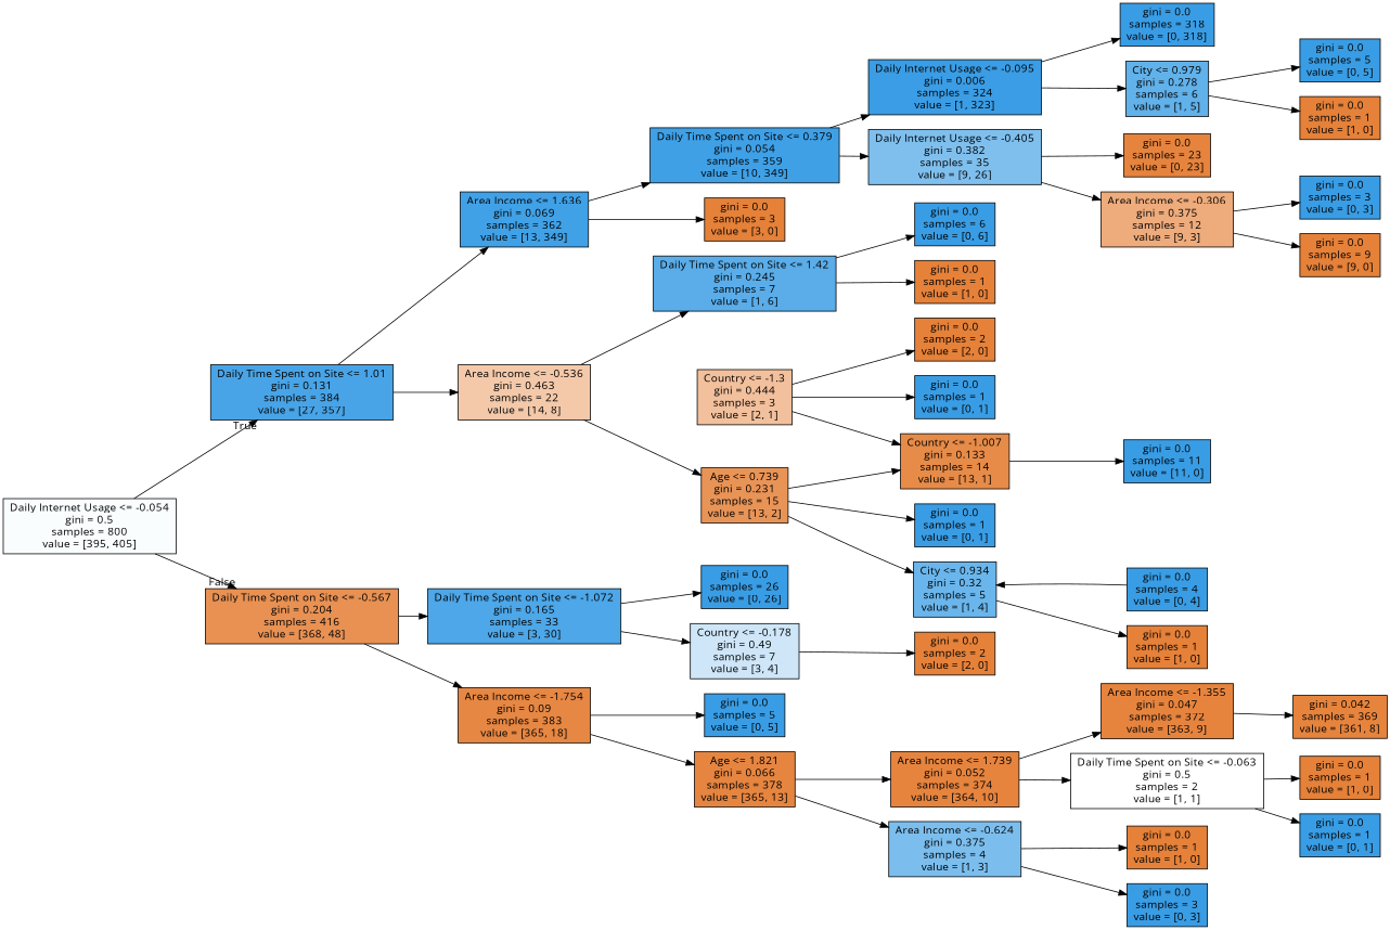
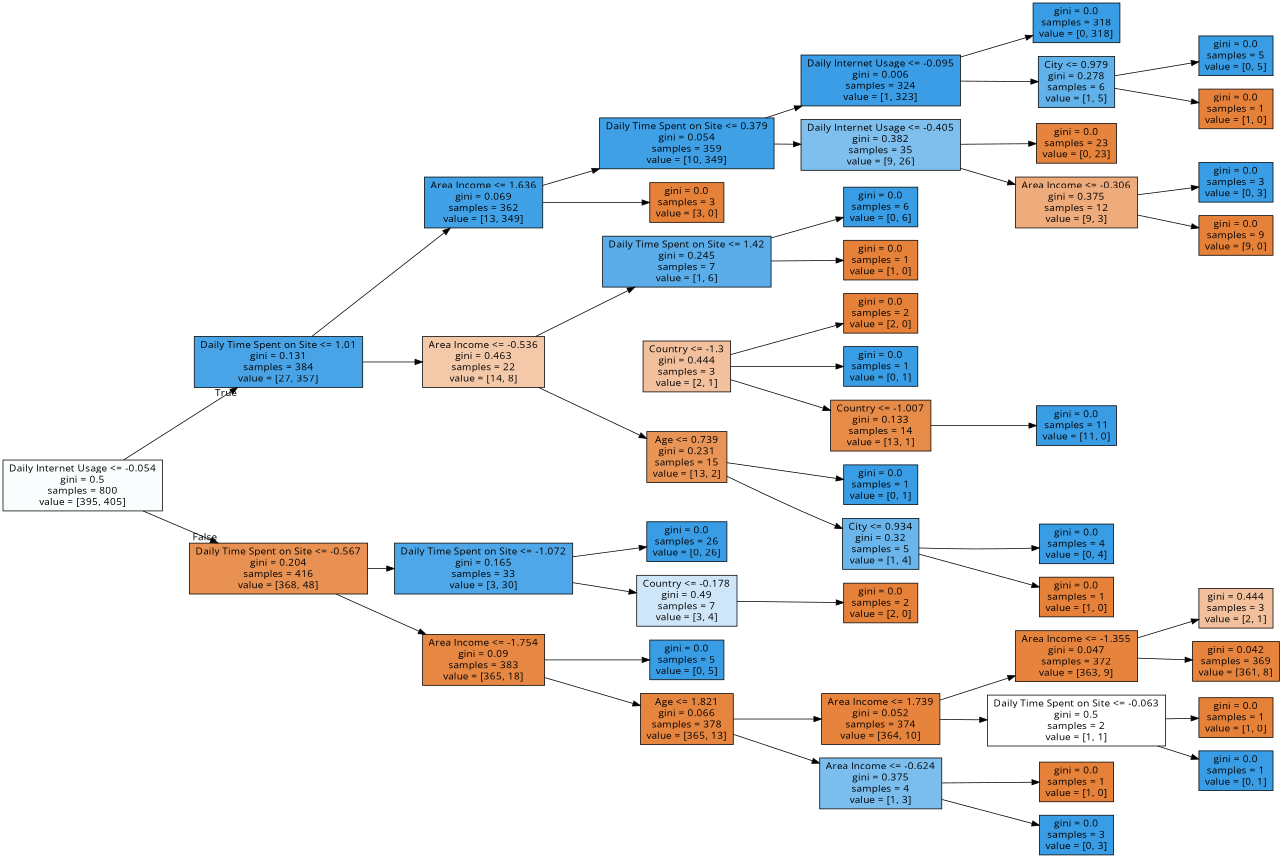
  digraph {
    fontname="Open Sans"
    rankdir=LR
    node [color=black fillcolor="#399de5" fontname="Open Sans" shape=box style=filled]
    edge [fontname="Open Sans"]
    n1 [fillcolor="#fafdfe" label="Daily Internet Usage <= -0.054\ngini = 0.5\nsamples = 800\nvalue = [395, 405]"]
    n2 [fillcolor="#48a4e7" label="Daily Time Spent on Site <= 1.01\ngini = 0.131\nsamples = 384\nvalue = [27, 357]"]
    n3 [fillcolor="#e89153" label="Daily Time Spent on Site <= -0.567\ngini = 0.204\nsamples = 416\nvalue = [368, 48]"]
    n4 [fillcolor="#40a1e6" label="Area Income <= 1.636\ngini = 0.069\nsamples = 362\nvalue = [13, 349]"]
    n5 [fillcolor="#f4c9aa" label="Area Income <= -0.536\ngini = 0.463\nsamples = 22\nvalue = [14, 8]"]
    n6 [fillcolor="#4da7e8" label="Daily Time Spent on Site <= -1.072\ngini = 0.165\nsamples = 33\nvalue = [3, 30]"]
    n7 [fillcolor="#e68743" label="Area Income <= -1.754\ngini = 0.09\nsamples = 383\nvalue = [365, 18]"]
    n8 [fillcolor="#3fa0e6" label="Daily Time Spent on Site <= 0.379\ngini = 0.054\nsamples = 359\nvalue = [10, 349]"]
    n9 [fillcolor="#e58139" label="gini = 0.0\nsamples = 3\nvalue = [3, 0]"]
    n10 [fillcolor="#5aade9" label="Daily Time Spent on Site <= 1.42\ngini = 0.245\nsamples = 7\nvalue = [1, 6]"]
    n11 [fillcolor="#e99457" label="Age <= 0.739\ngini = 0.231\nsamples = 15\nvalue = [13, 2]"]
    n12 [fillcolor="#3a9de5" label="Daily Internet Usage <= -0.095\ngini = 0.006\nsamples = 324\nvalue = [1, 323]"]
    n13 [fillcolor="#7ebfee" label="Daily Internet Usage <= -0.405\ngini = 0.382\nsamples = 35\nvalue = [9, 26]"]
    n14 [label="gini = 0.0\nsamples = 318\nvalue = [0, 318]"]
    n15 [fillcolor="#61b1ea" label="City <= 0.979\ngini = 0.278\nsamples = 6\nvalue = [1, 5]"]
    n16 [fillcolor="#e6843e" label="gini = 0.0\nsamples = 23\nvalue = [0, 23]"]
    n17 [fillcolor="#eeab7b" label="Area Income <= -0.306\ngini = 0.375\nsamples = 12\nvalue = [9, 3]"]
    n18 [label="gini = 0.0\nsamples = 5\nvalue = [0, 5]"]
    n19 [fillcolor="#e58139" label="gini = 0.0\nsamples = 1\nvalue = [1, 0]"]
    n20 [label="gini = 0.0\nsamples = 3\nvalue = [0, 3]"]
    n21 [fillcolor="#e58139" label="gini = 0.0\nsamples = 9\nvalue = [9, 0]"]
    n22 [label="gini = 0.0\nsamples = 6\nvalue = [0, 6]"]
    n23 [fillcolor="#e58139" label="gini = 0.0\nsamples = 1\nvalue = [1, 0]"]
    n24 [fillcolor="#e78b48" label="Country <= -1.007\ngini = 0.133\nsamples = 14\nvalue = [13, 1]"]
    n25 [label="gini = 0.0\nsamples = 1\nvalue = [0, 1]"]
    n26 [fillcolor="#6ab6ec" label="City <= 0.934\ngini = 0.32\nsamples = 5\nvalue = [1, 4]"]
    n27 [label="gini = 0.0\nsamples = 11\nvalue = [11, 0]"]
    n28 [fillcolor="#f2c09c" label="Country <= -1.3\ngini = 0.444\nsamples = 3\nvalue = [2, 1]"]
    n29 [fillcolor="#e58139" label="gini = 0.0\nsamples = 2\nvalue = [2, 0]"]
    n30 [label="gini = 0.0\nsamples = 1\nvalue = [0, 1]"]
    n31 [label="gini = 0.0\nsamples = 26\nvalue = [0, 26]"]
    n32 [fillcolor="#cee6f8" label="Country <= -0.178\ngini = 0.49\nsamples = 7\nvalue = [3, 4]"]
    n33 [label="gini = 0.0\nsamples = 5\nvalue = [0, 5]"]
    n34 [fillcolor="#e68540" label="Age <= 1.821\ngini = 0.066\nsamples = 378\nvalue = [365, 13]"]
    n35 [fillcolor="#e58139" label="gini = 0.0\nsamples = 2\nvalue = [2, 0]"]
    n36 [label="gini = 0.0\nsamples = 4\nvalue = [0, 4]"]
    n37 [fillcolor="#e58139" label="gini = 0.0\nsamples = 1\nvalue = [1, 0]"]
    n38 [fillcolor="#e6843e" label="Area Income <= 1.739\ngini = 0.052\nsamples = 374\nvalue = [364, 10]"]
    n39 [fillcolor="#7bbeee" label="Area Income <= -0.624\ngini = 0.375\nsamples = 4\nvalue = [1, 3]"]
    n40 [fillcolor="#e6843e" label="Area Income <= -1.355\ngini = 0.047\nsamples = 372\nvalue = [363, 9]"]
    n41 [fillcolor="#ffffff" label="Daily Time Spent on Site <= -0.063\ngini = 0.5\nsamples = 2\nvalue = [1, 1]"]
    n42 [fillcolor="#e58139" label="gini = 0.0\nsamples = 1\nvalue = [1, 0]"]
    n43 [label="gini = 0.0\nsamples = 3\nvalue = [0, 3]"]
+   n44 [fillcolor="#f2c09c" label="gini = 0.444\nsamples = 3\nvalue = [2, 1]"]
    n45 [fillcolor="#e6843d" label="gini = 0.042\nsamples = 369\nvalue = [361, 8]"]
    n46 [fillcolor="#e58139" label="gini = 0.0\nsamples = 1\nvalue = [1, 0]"]
    n47 [label="gini = 0.0\nsamples = 1\nvalue = [0, 1]"]
    n1 -> n2 [headlabel=True labelangle=45 labeldistance=2.5]
    n1 -> n3 [headlabel=False labelangle=-45 labeldistance=2.5]
    n2 -> n4
    n2 -> n5
    n3 -> n6
    n3 -> n7
    n4 -> n8
    n4 -> n9
    n5 -> n10
    n5 -> n11
    n6 -> n31
    n6 -> n32
    n7 -> n33
    n7 -> n34
    n8 -> n12
    n8 -> n13
    n10 -> n22
    n10 -> n23
-   n11 -> n24
    n11 -> n25
    n11 -> n26
    n12 -> n14
    n12 -> n15
    n13 -> n16
    n13 -> n17
    n15 -> n18
    n15 -> n19
    n17 -> n20
    n17 -> n21
    n24 -> n27
-   n36 -> n26
+   n26 -> n36
    n26 -> n37
    n28 -> n24
    n28 -> n29
    n28 -> n30
    n32 -> n35
    n34 -> n38
    n34 -> n39
    n38 -> n40
    n38 -> n41
    n39 -> n42
    n39 -> n43
+   n40 -> n44
    n40 -> n45
    n41 -> n46
    n41 -> n47
  }
